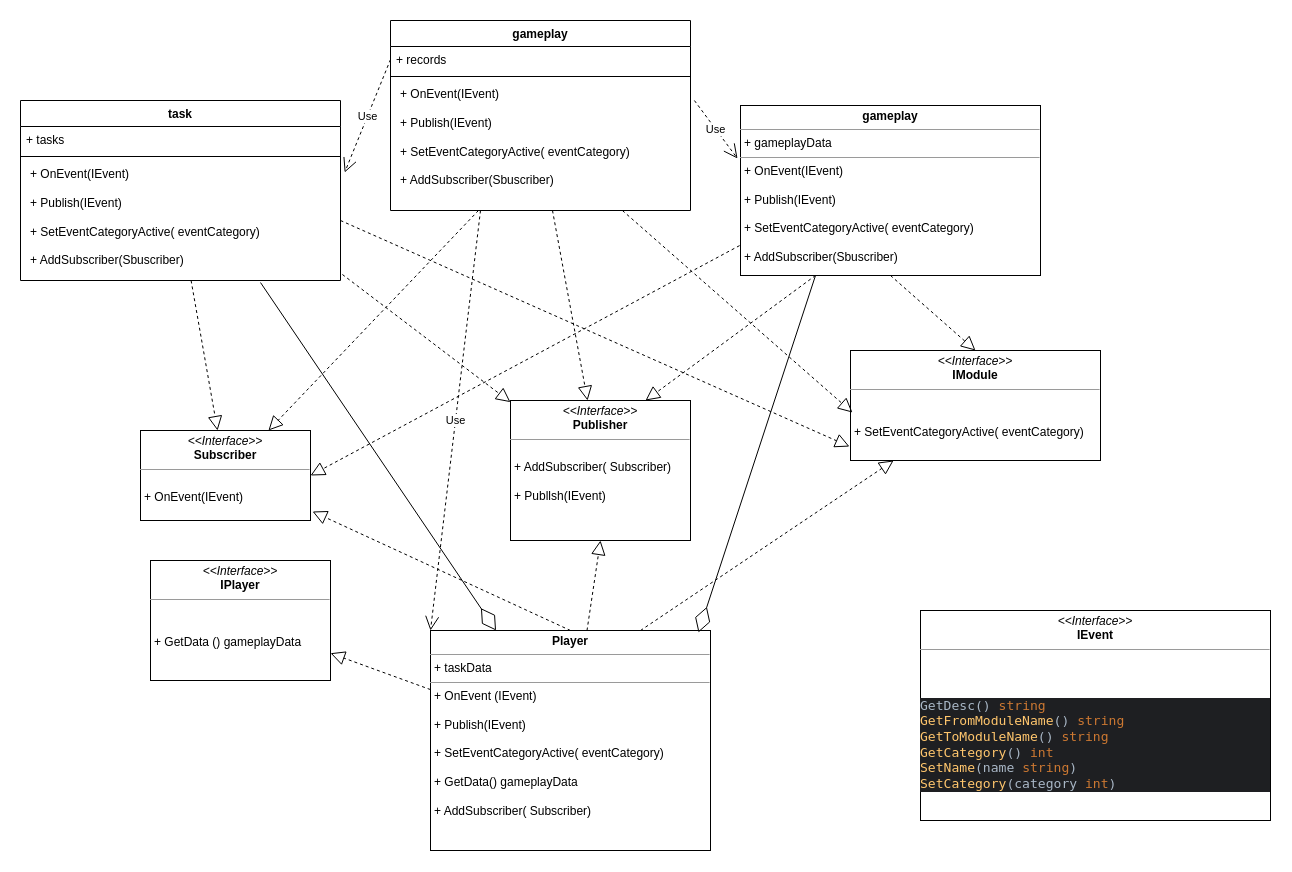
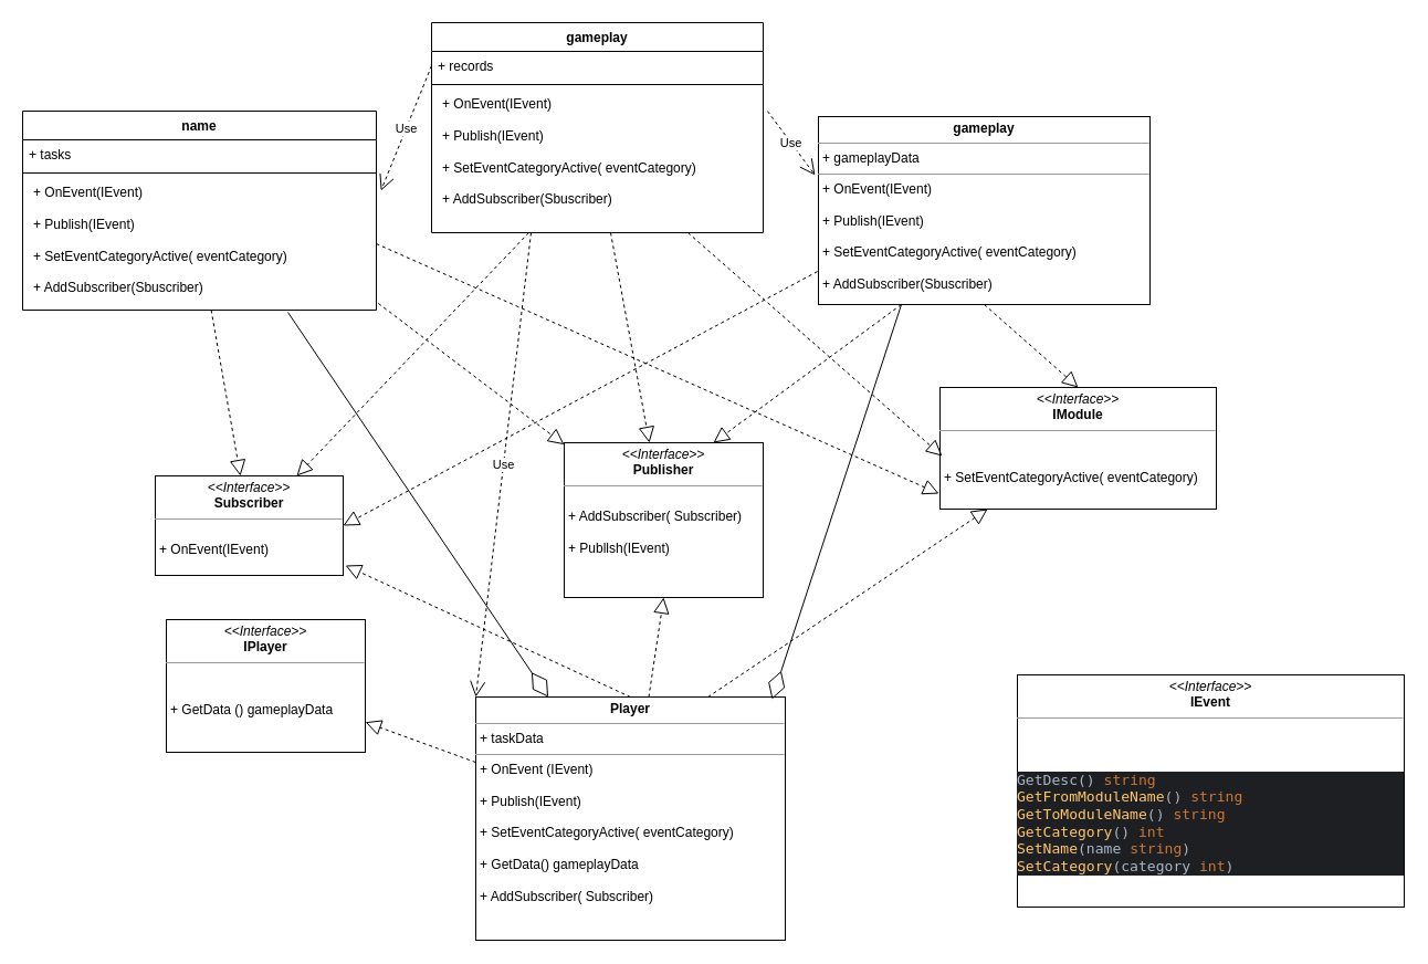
  <mxCell id="0" />
  <mxCell id="1" parent="0" />
- <mxCell id="2" value="task" style="swimlane;fontStyle=1;align=center;verticalAlign=top;childLayout=stackLayout;horizontal=1;startSize=26;horizontalStack=0;resizeParent=1;resizeParentMax=0;resizeLast=0;collapsible=1;marginBottom=0;whiteSpace=wrap;html=1;" vertex="1" parent="1"><mxGeometry x="20" y="100" width="320" height="180" as="geometry" /></mxCell>
+ <mxCell id="2" value="name" style="swimlane;fontStyle=1;align=center;verticalAlign=top;childLayout=stackLayout;horizontal=1;startSize=26;horizontalStack=0;resizeParent=1;resizeParentMax=0;resizeLast=0;collapsible=1;marginBottom=0;whiteSpace=wrap;html=1;" vertex="1" parent="1"><mxGeometry x="20" y="100" width="320" height="180" as="geometry" /></mxCell>
  <mxCell id="3" value="+ tasks" style="text;strokeColor=none;fillColor=none;align=left;verticalAlign=top;spacingLeft=4;spacingRight=4;overflow=hidden;rotatable=0;points=[[0,0.5],[1,0.5]];portConstraint=eastwest;whiteSpace=wrap;html=1;" vertex="1" parent="2"><mxGeometry y="26" width="320" height="26" as="geometry" /></mxCell>
  <mxCell id="4" value="" style="line;strokeWidth=1;fillColor=none;align=left;verticalAlign=middle;spacingTop=-1;spacingLeft=3;spacingRight=3;rotatable=0;labelPosition=right;points=[];portConstraint=eastwest;strokeColor=inherit;" vertex="1" parent="2"><mxGeometry y="52" width="320" height="8" as="geometry" /></mxCell>
  <mxCell id="5" value="&lt;p style=&quot;border-color: var(--border-color); margin: 0px 0px 0px 4px;&quot;&gt;+ OnEvent(IEvent)&lt;/p&gt;&lt;p style=&quot;border-color: var(--border-color); margin: 0px 0px 0px 4px;&quot;&gt;&lt;br style=&quot;border-color: var(--border-color);&quot;&gt;&lt;/p&gt;&lt;p style=&quot;border-color: var(--border-color); margin: 0px 0px 0px 4px;&quot;&gt;+ Publish(IEvent)&lt;/p&gt;&lt;p style=&quot;border-color: var(--border-color); margin: 0px 0px 0px 4px;&quot;&gt;&lt;br style=&quot;border-color: var(--border-color);&quot;&gt;&lt;/p&gt;&lt;p style=&quot;border-color: var(--border-color); margin: 0px 0px 0px 4px;&quot;&gt;+&amp;nbsp;SetEventCategoryActive(&amp;nbsp;eventCategory)&lt;br style=&quot;border-color: var(--border-color);&quot;&gt;&lt;/p&gt;&lt;p style=&quot;border-color: var(--border-color); margin: 0px 0px 0px 4px;&quot;&gt;&lt;br style=&quot;border-color: var(--border-color);&quot;&gt;&lt;/p&gt;&lt;p style=&quot;border-color: var(--border-color); margin: 0px 0px 0px 4px;&quot;&gt;+ AddSubscriber(Sbuscriber)&lt;/p&gt;" style="text;strokeColor=none;fillColor=none;align=left;verticalAlign=top;spacingLeft=4;spacingRight=4;overflow=hidden;rotatable=0;points=[[0,0.5],[1,0.5]];portConstraint=eastwest;whiteSpace=wrap;html=1;" vertex="1" parent="2"><mxGeometry y="60" width="320" height="120" as="geometry" /></mxCell>
  <mxCell id="6" value="gameplay" style="swimlane;fontStyle=1;align=center;verticalAlign=top;childLayout=stackLayout;horizontal=1;startSize=26;horizontalStack=0;resizeParent=1;resizeParentMax=0;resizeLast=0;collapsible=1;marginBottom=0;whiteSpace=wrap;html=1;" vertex="1" parent="1"><mxGeometry x="390" y="20" width="300" height="190" as="geometry" /></mxCell>
  <mxCell id="7" value="+ records" style="text;strokeColor=none;fillColor=none;align=left;verticalAlign=top;spacingLeft=4;spacingRight=4;overflow=hidden;rotatable=0;points=[[0,0.5],[1,0.5]];portConstraint=eastwest;whiteSpace=wrap;html=1;" vertex="1" parent="6"><mxGeometry y="26" width="300" height="26" as="geometry" /></mxCell>
  <mxCell id="8" value="" style="line;strokeWidth=1;fillColor=none;align=left;verticalAlign=middle;spacingTop=-1;spacingLeft=3;spacingRight=3;rotatable=0;labelPosition=right;points=[];portConstraint=eastwest;strokeColor=inherit;" vertex="1" parent="6"><mxGeometry y="52" width="300" height="8" as="geometry" /></mxCell>
  <mxCell id="9" value="&lt;p style=&quot;border-color: var(--border-color); margin: 0px 0px 0px 4px;&quot;&gt;+ OnEvent(IEvent)&lt;/p&gt;&lt;p style=&quot;border-color: var(--border-color); margin: 0px 0px 0px 4px;&quot;&gt;&lt;br style=&quot;border-color: var(--border-color);&quot;&gt;&lt;/p&gt;&lt;p style=&quot;border-color: var(--border-color); margin: 0px 0px 0px 4px;&quot;&gt;+ Publish(IEvent)&lt;/p&gt;&lt;p style=&quot;border-color: var(--border-color); margin: 0px 0px 0px 4px;&quot;&gt;&lt;br style=&quot;border-color: var(--border-color);&quot;&gt;&lt;/p&gt;&lt;p style=&quot;border-color: var(--border-color); margin: 0px 0px 0px 4px;&quot;&gt;+&amp;nbsp;SetEventCategoryActive(&amp;nbsp;eventCategory)&lt;br style=&quot;border-color: var(--border-color);&quot;&gt;&lt;/p&gt;&lt;p style=&quot;border-color: var(--border-color); margin: 0px 0px 0px 4px;&quot;&gt;&lt;br style=&quot;border-color: var(--border-color);&quot;&gt;&lt;/p&gt;&lt;p style=&quot;border-color: var(--border-color); margin: 0px 0px 0px 4px;&quot;&gt;+ AddSubscriber(Sbuscriber)&lt;/p&gt;" style="text;strokeColor=none;fillColor=none;align=left;verticalAlign=top;spacingLeft=4;spacingRight=4;overflow=hidden;rotatable=0;points=[[0,0.5],[1,0.5]];portConstraint=eastwest;whiteSpace=wrap;html=1;" vertex="1" parent="6"><mxGeometry y="60" width="300" height="130" as="geometry" /></mxCell>
  <mxCell id="10" value="&lt;p style=&quot;margin:0px;margin-top:4px;text-align:center;&quot;&gt;&lt;i&gt;&amp;lt;&amp;lt;Interface&amp;gt;&amp;gt;&lt;/i&gt;&lt;br&gt;&lt;b&gt;IPlayer&lt;/b&gt;&lt;/p&gt;&lt;hr size=&quot;1&quot;&gt;&lt;p style=&quot;margin:0px;margin-left:4px;&quot;&gt;&lt;br&gt;&lt;/p&gt;&lt;p style=&quot;margin:0px;margin-left:4px;&quot;&gt;&lt;br&gt;&lt;/p&gt;&lt;p style=&quot;margin:0px;margin-left:4px;&quot;&gt;+&amp;nbsp;GetData () gameplayData&lt;/p&gt;&lt;p style=&quot;margin:0px;margin-left:4px;&quot;&gt;&lt;br&gt;&lt;/p&gt;" style="verticalAlign=top;align=left;overflow=fill;fontSize=12;fontFamily=Helvetica;html=1;whiteSpace=wrap;" vertex="1" parent="1"><mxGeometry x="150" y="560" width="180" height="120" as="geometry" /></mxCell>
  <mxCell id="11" value="&lt;p style=&quot;margin:0px;margin-top:4px;text-align:center;&quot;&gt;&lt;i&gt;&amp;lt;&amp;lt;Interface&amp;gt;&amp;gt;&lt;/i&gt;&lt;br&gt;&lt;b&gt;IModule&lt;/b&gt;&lt;/p&gt;&lt;hr size=&quot;1&quot;&gt;&lt;p style=&quot;margin:0px;margin-left:4px;&quot;&gt;&lt;br&gt;&lt;/p&gt;&lt;p style=&quot;margin:0px;margin-left:4px;&quot;&gt;&lt;br&gt;&lt;/p&gt;&lt;p style=&quot;margin:0px;margin-left:4px;&quot;&gt;+&amp;nbsp;SetEventCategoryActive(&amp;nbsp;eventCategory&lt;span style=&quot;background-color: initial;&quot;&gt;)&lt;/span&gt;&lt;/p&gt;" style="verticalAlign=top;align=left;overflow=fill;fontSize=12;fontFamily=Helvetica;html=1;whiteSpace=wrap;" vertex="1" parent="1"><mxGeometry x="850" y="350" width="250" height="110" as="geometry" /></mxCell>
  <mxCell id="12" value="&lt;p style=&quot;margin:0px;margin-top:4px;text-align:center;&quot;&gt;&lt;i&gt;&amp;lt;&amp;lt;Interface&amp;gt;&amp;gt;&lt;/i&gt;&lt;br&gt;&lt;b&gt;Publisher&lt;/b&gt;&lt;/p&gt;&lt;hr size=&quot;1&quot;&gt;&lt;p style=&quot;margin:0px;margin-left:4px;&quot;&gt;&lt;br&gt;&lt;/p&gt;&lt;p style=&quot;margin:0px;margin-left:4px;&quot;&gt;+ AddSubscriber( Subscriber)&lt;br&gt;&lt;/p&gt;&lt;p style=&quot;margin:0px;margin-left:4px;&quot;&gt;&lt;br&gt;&lt;/p&gt;&lt;p style=&quot;margin:0px;margin-left:4px;&quot;&gt;+ Publlsh(IEvent)&lt;/p&gt;" style="verticalAlign=top;align=left;overflow=fill;fontSize=12;fontFamily=Helvetica;html=1;whiteSpace=wrap;" vertex="1" parent="1"><mxGeometry x="510" y="400" width="180" height="140" as="geometry" /></mxCell>
  <mxCell id="13" value="&lt;p style=&quot;margin:0px;margin-top:4px;text-align:center;&quot;&gt;&lt;i&gt;&amp;lt;&amp;lt;Interface&amp;gt;&amp;gt;&lt;/i&gt;&lt;br&gt;&lt;b&gt;Subscriber&lt;/b&gt;&lt;/p&gt;&lt;hr size=&quot;1&quot;&gt;&lt;p style=&quot;margin:0px;margin-left:4px;&quot;&gt;&lt;br&gt;&lt;/p&gt;&lt;p style=&quot;margin:0px;margin-left:4px;&quot;&gt;+ OnEvent(IEvent)&lt;br&gt;&lt;/p&gt;&lt;p style=&quot;margin:0px;margin-left:4px;&quot;&gt;&lt;br&gt;&lt;/p&gt;" style="verticalAlign=top;align=left;overflow=fill;fontSize=12;fontFamily=Helvetica;html=1;whiteSpace=wrap;" vertex="1" parent="1"><mxGeometry x="140" y="430" width="170" height="90" as="geometry" /></mxCell>
  <mxCell id="14" value="&lt;p style=&quot;margin:0px;margin-top:4px;text-align:center;&quot;&gt;&lt;b&gt;Player&lt;/b&gt;&lt;/p&gt;&lt;hr size=&quot;1&quot;&gt;&lt;p style=&quot;margin:0px;margin-left:4px;&quot;&gt;+ taskData&lt;/p&gt;&lt;hr size=&quot;1&quot;&gt;&lt;p style=&quot;margin:0px;margin-left:4px;&quot;&gt;+ OnEvent (IEvent)&lt;/p&gt;&lt;p style=&quot;margin:0px;margin-left:4px;&quot;&gt;&lt;br&gt;&lt;/p&gt;&lt;p style=&quot;border-color: var(--border-color); margin: 0px 0px 0px 4px;&quot;&gt;+ Publish(IEvent)&lt;br style=&quot;border-color: var(--border-color);&quot;&gt;&lt;/p&gt;&lt;p style=&quot;border-color: var(--border-color); margin: 0px 0px 0px 4px;&quot;&gt;&lt;br style=&quot;border-color: var(--border-color);&quot;&gt;&lt;/p&gt;&lt;p style=&quot;border-color: var(--border-color); margin: 0px 0px 0px 4px;&quot;&gt;+&amp;nbsp;SetEventCategoryActive(&amp;nbsp;eventCategory)&lt;/p&gt;&lt;p style=&quot;border-color: var(--border-color); margin: 0px 0px 0px 4px;&quot;&gt;&lt;br&gt;&lt;/p&gt;&lt;p style=&quot;border-color: var(--border-color); margin: 0px 0px 0px 4px;&quot;&gt;+ GetData() gameplayData&lt;/p&gt;&lt;p style=&quot;border-color: var(--border-color); margin: 0px 0px 0px 4px;&quot;&gt;&lt;br&gt;&lt;/p&gt;&lt;p style=&quot;border-color: var(--border-color); margin: 0px 0px 0px 4px;&quot;&gt;+ AddSubscriber( Subscriber)&lt;br&gt;&lt;/p&gt;&lt;p style=&quot;border-color: var(--border-color); margin: 0px 0px 0px 4px;&quot;&gt;&lt;br&gt;&lt;/p&gt;" style="verticalAlign=top;align=left;overflow=fill;fontSize=12;fontFamily=Helvetica;html=1;whiteSpace=wrap;" vertex="1" parent="1"><mxGeometry x="430" y="630" width="280" height="220" as="geometry" /></mxCell>
  <mxCell id="15" value="" style="endArrow=block;dashed=1;endFill=0;endSize=12;html=1;rounded=0;exitX=0.5;exitY=0;exitDx=0;exitDy=0;entryX=1.012;entryY=0.9;entryDx=0;entryDy=0;entryPerimeter=0;" edge="1" parent="1" source="14" target="13"><mxGeometry width="160" relative="1" as="geometry"><mxPoint x="450" y="780" as="sourcePoint" /><mxPoint x="610" y="780" as="targetPoint" /></mxGeometry></mxCell>
  <mxCell id="16" value="" style="endArrow=block;dashed=1;endFill=0;endSize=12;html=1;rounded=0;" edge="1" parent="1" source="14" target="10"><mxGeometry width="160" relative="1" as="geometry"><mxPoint x="620" y="620" as="sourcePoint" /><mxPoint x="780" y="620" as="targetPoint" /></mxGeometry></mxCell>
  <mxCell id="17" value="" style="endArrow=block;dashed=1;endFill=0;endSize=12;html=1;rounded=0;exitX=0.75;exitY=0;exitDx=0;exitDy=0;" edge="1" parent="1" source="14" target="11"><mxGeometry width="160" relative="1" as="geometry"><mxPoint x="620" y="620" as="sourcePoint" /><mxPoint x="780" y="620" as="targetPoint" /></mxGeometry></mxCell>
  <mxCell id="18" value="&lt;p style=&quot;margin:0px;margin-top:4px;text-align:center;&quot;&gt;&lt;b&gt;gameplay&lt;/b&gt;&lt;/p&gt;&lt;hr size=&quot;1&quot;&gt;&lt;p style=&quot;margin:0px;margin-left:4px;&quot;&gt;+ gameplayData&lt;/p&gt;&lt;hr size=&quot;1&quot;&gt;&lt;p style=&quot;margin:0px;margin-left:4px;&quot;&gt;+ OnEvent(IEvent)&lt;/p&gt;&lt;p style=&quot;margin:0px;margin-left:4px;&quot;&gt;&lt;br&gt;&lt;/p&gt;&lt;p style=&quot;margin:0px;margin-left:4px;&quot;&gt;+ Publish(IEvent)&lt;/p&gt;&lt;p style=&quot;margin:0px;margin-left:4px;&quot;&gt;&lt;br&gt;&lt;/p&gt;&lt;p style=&quot;margin:0px;margin-left:4px;&quot;&gt;+&amp;nbsp;SetEventCategoryActive(&amp;nbsp;eventCategory)&lt;br&gt;&lt;/p&gt;&lt;p style=&quot;margin:0px;margin-left:4px;&quot;&gt;&lt;br&gt;&lt;/p&gt;&lt;p style=&quot;margin:0px;margin-left:4px;&quot;&gt;+ AddSubscriber(Sbuscriber)&lt;br&gt;&lt;/p&gt;" style="verticalAlign=top;align=left;overflow=fill;fontSize=12;fontFamily=Helvetica;html=1;whiteSpace=wrap;" vertex="1" parent="1"><mxGeometry x="740" y="105" width="300" height="170" as="geometry" /></mxCell>
  <mxCell id="19" value="" style="endArrow=block;dashed=1;endFill=0;endSize=12;html=1;rounded=0;" edge="1" parent="1" source="5" target="13"><mxGeometry width="160" relative="1" as="geometry"><mxPoint x="620" y="520" as="sourcePoint" /><mxPoint x="780" y="520" as="targetPoint" /></mxGeometry></mxCell>
  <mxCell id="20" value="" style="endArrow=block;dashed=1;endFill=0;endSize=12;html=1;rounded=0;" edge="1" parent="1" source="9" target="13"><mxGeometry width="160" relative="1" as="geometry"><mxPoint x="620" y="520" as="sourcePoint" /><mxPoint x="780" y="520" as="targetPoint" /></mxGeometry></mxCell>
  <mxCell id="21" value="" style="endArrow=block;dashed=1;endFill=0;endSize=12;html=1;rounded=0;entryX=0.5;entryY=1;entryDx=0;entryDy=0;" edge="1" parent="1" source="14" target="12"><mxGeometry width="160" relative="1" as="geometry"><mxPoint x="620" y="600" as="sourcePoint" /><mxPoint x="780" y="600" as="targetPoint" /></mxGeometry></mxCell>
  <mxCell id="22" value="" style="endArrow=block;dashed=1;endFill=0;endSize=12;html=1;rounded=0;entryX=0.5;entryY=0;entryDx=0;entryDy=0;exitX=0.5;exitY=1;exitDx=0;exitDy=0;" edge="1" parent="1" source="18" target="11"><mxGeometry width="160" relative="1" as="geometry"><mxPoint x="620" y="400" as="sourcePoint" /><mxPoint x="780" y="400" as="targetPoint" /></mxGeometry></mxCell>
  <mxCell id="23" value="" style="endArrow=block;dashed=1;endFill=0;endSize=12;html=1;rounded=0;exitX=0.25;exitY=1;exitDx=0;exitDy=0;entryX=0.75;entryY=0;entryDx=0;entryDy=0;" edge="1" parent="1" source="18" target="12"><mxGeometry width="160" relative="1" as="geometry"><mxPoint x="620" y="400" as="sourcePoint" /><mxPoint x="780" y="400" as="targetPoint" /></mxGeometry></mxCell>
  <mxCell id="24" value="" style="endArrow=block;dashed=1;endFill=0;endSize=12;html=1;rounded=0;" edge="1" parent="1" source="9" target="12"><mxGeometry width="160" relative="1" as="geometry"><mxPoint x="620" y="400" as="sourcePoint" /><mxPoint x="780" y="400" as="targetPoint" /></mxGeometry></mxCell>
  <mxCell id="25" value="" style="endArrow=block;dashed=1;endFill=0;endSize=12;html=1;rounded=0;exitX=1.006;exitY=0.95;exitDx=0;exitDy=0;exitPerimeter=0;" edge="1" parent="1" source="5" target="12"><mxGeometry width="160" relative="1" as="geometry"><mxPoint x="620" y="400" as="sourcePoint" /><mxPoint x="780" y="400" as="targetPoint" /></mxGeometry></mxCell>
  <mxCell id="26" value="" style="endArrow=block;dashed=1;endFill=0;endSize=12;html=1;rounded=0;entryX=1;entryY=0.5;entryDx=0;entryDy=0;exitX=-0.003;exitY=0.824;exitDx=0;exitDy=0;exitPerimeter=0;" edge="1" parent="1" source="18" target="13"><mxGeometry width="160" relative="1" as="geometry"><mxPoint x="620" y="500" as="sourcePoint" /><mxPoint x="780" y="500" as="targetPoint" /></mxGeometry></mxCell>
  <mxCell id="27" value="&lt;p style=&quot;margin:0px;margin-top:4px;text-align:center;&quot;&gt;&lt;i&gt;&amp;lt;&amp;lt;Interface&amp;gt;&amp;gt;&lt;/i&gt;&lt;br&gt;&lt;b&gt;IEvent&lt;/b&gt;&lt;/p&gt;&lt;hr size=&quot;1&quot;&gt;&lt;p style=&quot;margin:0px;margin-left:4px;&quot;&gt;&lt;br&gt;&lt;/p&gt;&lt;p style=&quot;margin:0px;margin-left:4px;&quot;&gt;&lt;br&gt;&lt;/p&gt;&lt;div style=&quot;background-color:#1e1f22;color:#a9b7c6;font-family:'JetBrains Mono',monospace;font-size:9.8pt;&quot;&gt;&lt;pre&gt;GetDesc() &lt;span style=&quot;color:#cc7832;&quot;&gt;string&lt;br&gt;&lt;/span&gt;&lt;span style=&quot;color:#ffc66d;&quot;&gt;GetFromModuleName&lt;/span&gt;() &lt;span style=&quot;color:#cc7832;&quot;&gt;string&lt;br&gt;&lt;/span&gt;&lt;span style=&quot;color:#ffc66d;&quot;&gt;GetToModuleName&lt;/span&gt;() &lt;span style=&quot;color:#cc7832;&quot;&gt;string&lt;br&gt;&lt;/span&gt;&lt;span style=&quot;color:#ffc66d;&quot;&gt;GetCategory&lt;/span&gt;() &lt;span style=&quot;color:#cc7832;&quot;&gt;int&lt;br&gt;&lt;/span&gt;&lt;span style=&quot;color:#ffc66d;&quot;&gt;SetName&lt;/span&gt;(name &lt;span style=&quot;color:#cc7832;&quot;&gt;string&lt;/span&gt;)&lt;br&gt;&lt;span style=&quot;color:#ffc66d;&quot;&gt;SetCategory&lt;/span&gt;(category &lt;span style=&quot;color:#cc7832;&quot;&gt;int&lt;/span&gt;)&lt;/pre&gt;&lt;/div&gt;&lt;p style=&quot;margin:0px;margin-left:4px;&quot;&gt;&lt;br&gt;&lt;/p&gt;" style="verticalAlign=top;align=left;overflow=fill;fontSize=12;fontFamily=Helvetica;html=1;whiteSpace=wrap;" vertex="1" parent="1"><mxGeometry x="920" y="610" width="350" height="210" as="geometry" /></mxCell>
  <mxCell id="28" value="" style="endArrow=block;dashed=1;endFill=0;endSize=12;html=1;rounded=0;exitX=0.773;exitY=1;exitDx=0;exitDy=0;exitPerimeter=0;entryX=0.008;entryY=0.564;entryDx=0;entryDy=0;entryPerimeter=0;" edge="1" parent="1" source="9" target="11"><mxGeometry width="160" relative="1" as="geometry"><mxPoint x="620" y="370" as="sourcePoint" /><mxPoint x="780" y="370" as="targetPoint" /></mxGeometry></mxCell>
  <mxCell id="29" value="" style="endArrow=block;dashed=1;endFill=0;endSize=12;html=1;rounded=0;exitX=1;exitY=0.5;exitDx=0;exitDy=0;entryX=-0.004;entryY=0.873;entryDx=0;entryDy=0;entryPerimeter=0;" edge="1" parent="1" source="5" target="11"><mxGeometry width="160" relative="1" as="geometry"><mxPoint x="620" y="370" as="sourcePoint" /><mxPoint x="780" y="370" as="targetPoint" /></mxGeometry></mxCell>
  <mxCell id="30" value="" style="endArrow=diamondThin;endFill=0;endSize=24;html=1;rounded=0;entryX=0.957;entryY=0.009;entryDx=0;entryDy=0;entryPerimeter=0;exitX=0.25;exitY=1;exitDx=0;exitDy=0;" edge="1" parent="1" source="18" target="14"><mxGeometry width="160" relative="1" as="geometry"><mxPoint x="620" y="470" as="sourcePoint" /><mxPoint x="780" y="470" as="targetPoint" /></mxGeometry></mxCell>
  <mxCell id="31" value="" style="endArrow=diamondThin;endFill=0;endSize=24;html=1;rounded=0;exitX=0.75;exitY=1.017;exitDx=0;exitDy=0;exitPerimeter=0;" edge="1" parent="1" source="5" target="14"><mxGeometry width="160" relative="1" as="geometry"><mxPoint x="620" y="370" as="sourcePoint" /><mxPoint x="780" y="370" as="targetPoint" /></mxGeometry></mxCell>
  <mxCell id="32" value="Use" style="endArrow=open;endSize=12;dashed=1;html=1;rounded=0;entryX=1.013;entryY=0.1;entryDx=0;entryDy=0;entryPerimeter=0;exitX=0;exitY=0.5;exitDx=0;exitDy=0;" edge="1" parent="1" source="7" target="5"><mxGeometry width="160" relative="1" as="geometry"><mxPoint x="620" y="370" as="sourcePoint" /><mxPoint x="780" y="370" as="targetPoint" /></mxGeometry></mxCell>
  <mxCell id="33" value="Use" style="endArrow=open;endSize=12;dashed=1;html=1;rounded=0;exitX=1.013;exitY=0.154;exitDx=0;exitDy=0;exitPerimeter=0;entryX=-0.01;entryY=0.312;entryDx=0;entryDy=0;entryPerimeter=0;" edge="1" parent="1" source="9" target="18"><mxGeometry width="160" relative="1" as="geometry"><mxPoint x="620" y="370" as="sourcePoint" /><mxPoint x="780" y="370" as="targetPoint" /></mxGeometry></mxCell>
  <mxCell id="34" value="Use" style="endArrow=open;endSize=12;dashed=1;html=1;rounded=0;" edge="1" parent="1"><mxGeometry width="160" relative="1" as="geometry"><mxPoint x="480" y="210" as="sourcePoint" /><mxPoint x="430" y="630" as="targetPoint" /></mxGeometry></mxCell>
